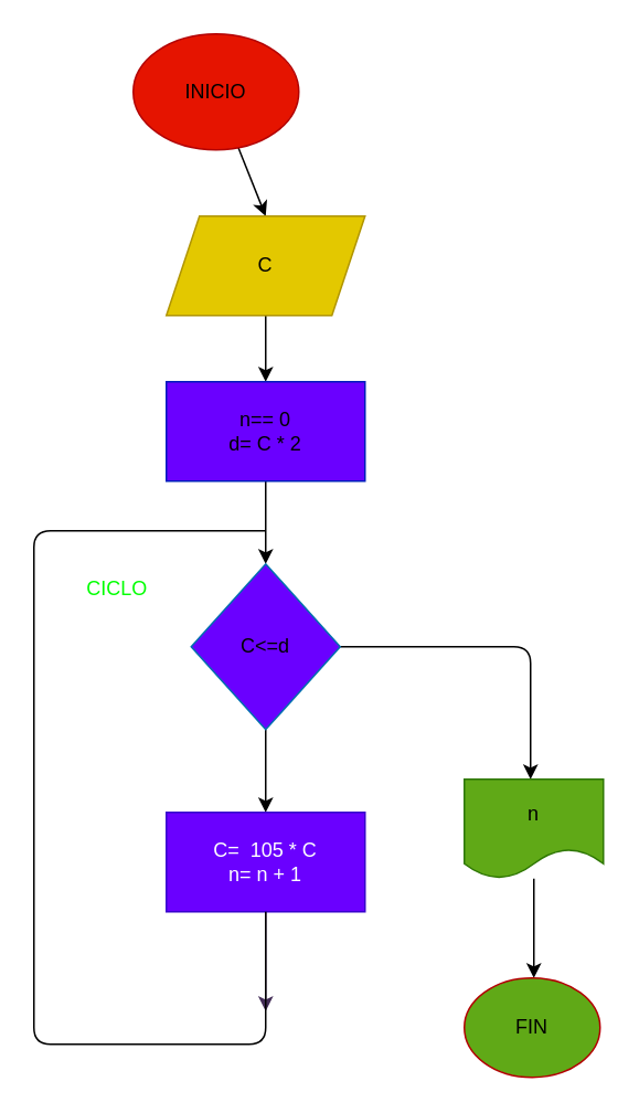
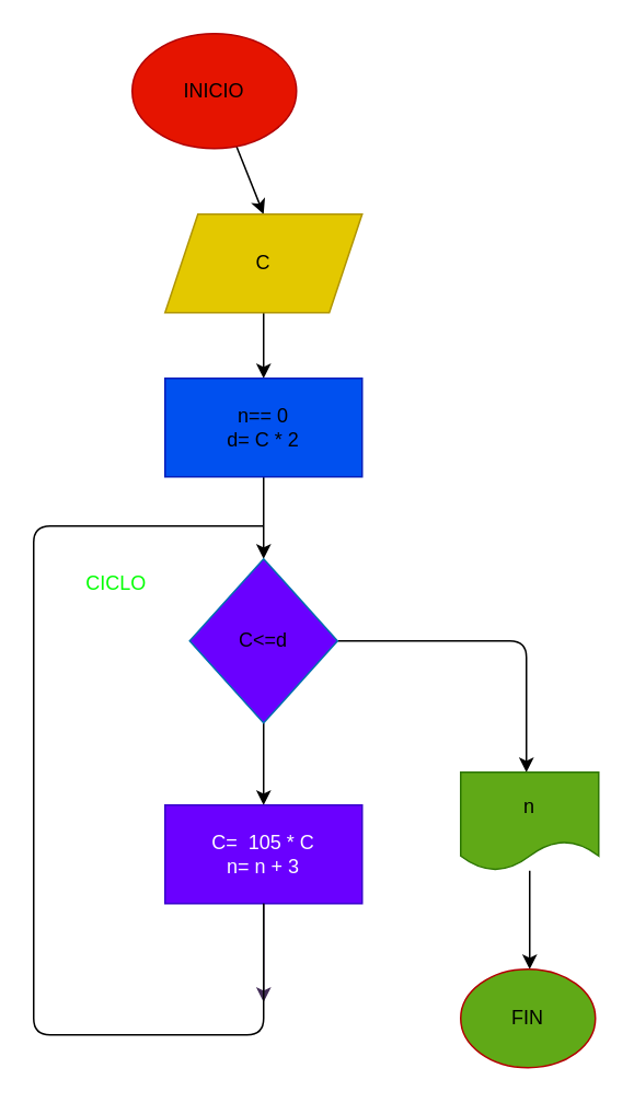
  <mxCell id="0" />
  <mxCell id="1" parent="0" />
  <mxCell id="2" style="edgeStyle=none;html=1;fontColor=#000000;" parent="1" source="3" edge="1"><mxGeometry relative="1" as="geometry"><mxPoint x="160" y="130" as="targetPoint" /></mxGeometry></mxCell>
  <mxCell id="3" value="&lt;font color=&quot;#000000&quot;&gt;INICIO&lt;/font&gt;" style="ellipse;whiteSpace=wrap;html=1;fillColor=#e51400;fontColor=#ffffff;strokeColor=#B20000;" parent="1" vertex="1"><mxGeometry x="80" y="20" width="100" height="70" as="geometry" /></mxCell>
  <mxCell id="4" style="edgeStyle=none;html=1;fontColor=#000000;" parent="1" source="5" edge="1"><mxGeometry relative="1" as="geometry"><mxPoint x="160" y="230" as="targetPoint" /></mxGeometry></mxCell>
  <mxCell id="5" value="&lt;font color=&quot;#000000&quot;&gt;C&lt;/font&gt;" style="shape=parallelogram;perimeter=parallelogramPerimeter;whiteSpace=wrap;html=1;fixedSize=1;fontColor=#000000;fillColor=#e3c800;strokeColor=#B09500;" parent="1" vertex="1"><mxGeometry x="100" y="130" width="120" height="60" as="geometry" /></mxCell>
  <mxCell id="6" style="edgeStyle=none;html=1;fontColor=#000000;" parent="1" source="7" edge="1"><mxGeometry relative="1" as="geometry"><mxPoint x="160" y="340" as="targetPoint" /></mxGeometry></mxCell>
- <mxCell id="7" value="&lt;font color=&quot;#000000&quot;&gt;n== 0&lt;br&gt;d= C * 2&lt;br&gt;&lt;/font&gt;" style="rounded=0;whiteSpace=wrap;html=1;fontColor=#ffffff;fillColor=#6a00ff;strokeColor=#001DBC;" parent="1" vertex="1"><mxGeometry x="100" y="230" width="120" height="60" as="geometry" /></mxCell>
+ <mxCell id="7" value="&lt;font color=&quot;#000000&quot;&gt;n== 0&lt;br&gt;d= C * 2&lt;br&gt;&lt;/font&gt;" style="rounded=0;whiteSpace=wrap;html=1;fontColor=#ffffff;fillColor=#0050ef;strokeColor=#001DBC;" parent="1" vertex="1"><mxGeometry x="100" y="230" width="120" height="60" as="geometry" /></mxCell>
  <mxCell id="8" style="edgeStyle=none;html=1;fontColor=#000000;" parent="1" source="10" edge="1"><mxGeometry relative="1" as="geometry"><mxPoint x="160" y="490" as="targetPoint" /></mxGeometry></mxCell>
  <mxCell id="9" style="edgeStyle=none;html=1;fontColor=#00FF00;" parent="1" source="10" edge="1"><mxGeometry relative="1" as="geometry"><mxPoint x="320" y="470" as="targetPoint" /><Array as="points"><mxPoint x="320" y="390" /></Array></mxGeometry></mxCell>
  <mxCell id="10" value="&lt;font color=&quot;#000000&quot;&gt;C&amp;lt;=d&lt;br&gt;&lt;/font&gt;" style="rhombus;whiteSpace=wrap;html=1;fontColor=#ffffff;fillColor=#6a00ff;strokeColor=#006EAF;" parent="1" vertex="1"><mxGeometry x="115" y="340" width="90" height="100" as="geometry" /></mxCell>
  <mxCell id="11" style="edgeStyle=none;html=1;fontColor=#000000;fillColor=#76608a;strokeColor=#432D57;" parent="1" source="12" edge="1"><mxGeometry relative="1" as="geometry"><mxPoint x="160" y="610" as="targetPoint" /></mxGeometry></mxCell>
- <mxCell id="12" value="C=&amp;nbsp; 105 * C&lt;br&gt;n= n + 1" style="rounded=0;whiteSpace=wrap;html=1;fontColor=#ffffff;fillColor=#6a00ff;strokeColor=#3700CC;" parent="1" vertex="1"><mxGeometry x="100" y="490" width="120" height="60" as="geometry" /></mxCell>
+ <mxCell id="12" value="C=&amp;nbsp; 105 * C&lt;br&gt;n= n + 3" style="rounded=0;whiteSpace=wrap;html=1;fontColor=#ffffff;fillColor=#6a00ff;strokeColor=#3700CC;" parent="1" vertex="1"><mxGeometry x="100" y="490" width="120" height="60" as="geometry" /></mxCell>
  <mxCell id="13" value="" style="endArrow=none;html=1;fontColor=#000000;entryX=0.5;entryY=1;entryDx=0;entryDy=0;" parent="1" target="12" edge="1"><mxGeometry width="50" height="50" relative="1" as="geometry"><mxPoint x="160" y="320" as="sourcePoint" /><mxPoint x="150" y="620" as="targetPoint" /><Array as="points"><mxPoint x="20" y="320" /><mxPoint x="20" y="630" /><mxPoint x="160" y="630" /></Array></mxGeometry></mxCell>
  <mxCell id="14" value="&lt;font color=&quot;#00ff00&quot;&gt;CICLO&lt;/font&gt;" style="text;html=1;align=center;verticalAlign=middle;resizable=0;points=[];autosize=1;strokeColor=none;fillColor=none;fontColor=#000000;" parent="1" vertex="1"><mxGeometry x="40" y="340" width="60" height="30" as="geometry" /></mxCell>
  <mxCell id="15" style="edgeStyle=none;html=1;fontColor=#000000;" parent="1" source="16" edge="1"><mxGeometry relative="1" as="geometry"><mxPoint x="322" y="590" as="targetPoint" /></mxGeometry></mxCell>
  <mxCell id="16" value="&lt;font color=&quot;#000000&quot;&gt;n&lt;/font&gt;" style="shape=document;whiteSpace=wrap;html=1;boundedLbl=1;fontColor=#ffffff;fillColor=#60a917;strokeColor=#2D7600;" parent="1" vertex="1"><mxGeometry x="280" y="470" width="84" height="60" as="geometry" /></mxCell>
  <mxCell id="17" value="&lt;font color=&quot;#000000&quot;&gt;FIN&lt;/font&gt;" style="ellipse;whiteSpace=wrap;html=1;fontColor=#ffffff;fillColor=#60a917;strokeColor=#B20000;" parent="1" vertex="1"><mxGeometry x="280" y="590" width="82" height="60" as="geometry" /></mxCell>
